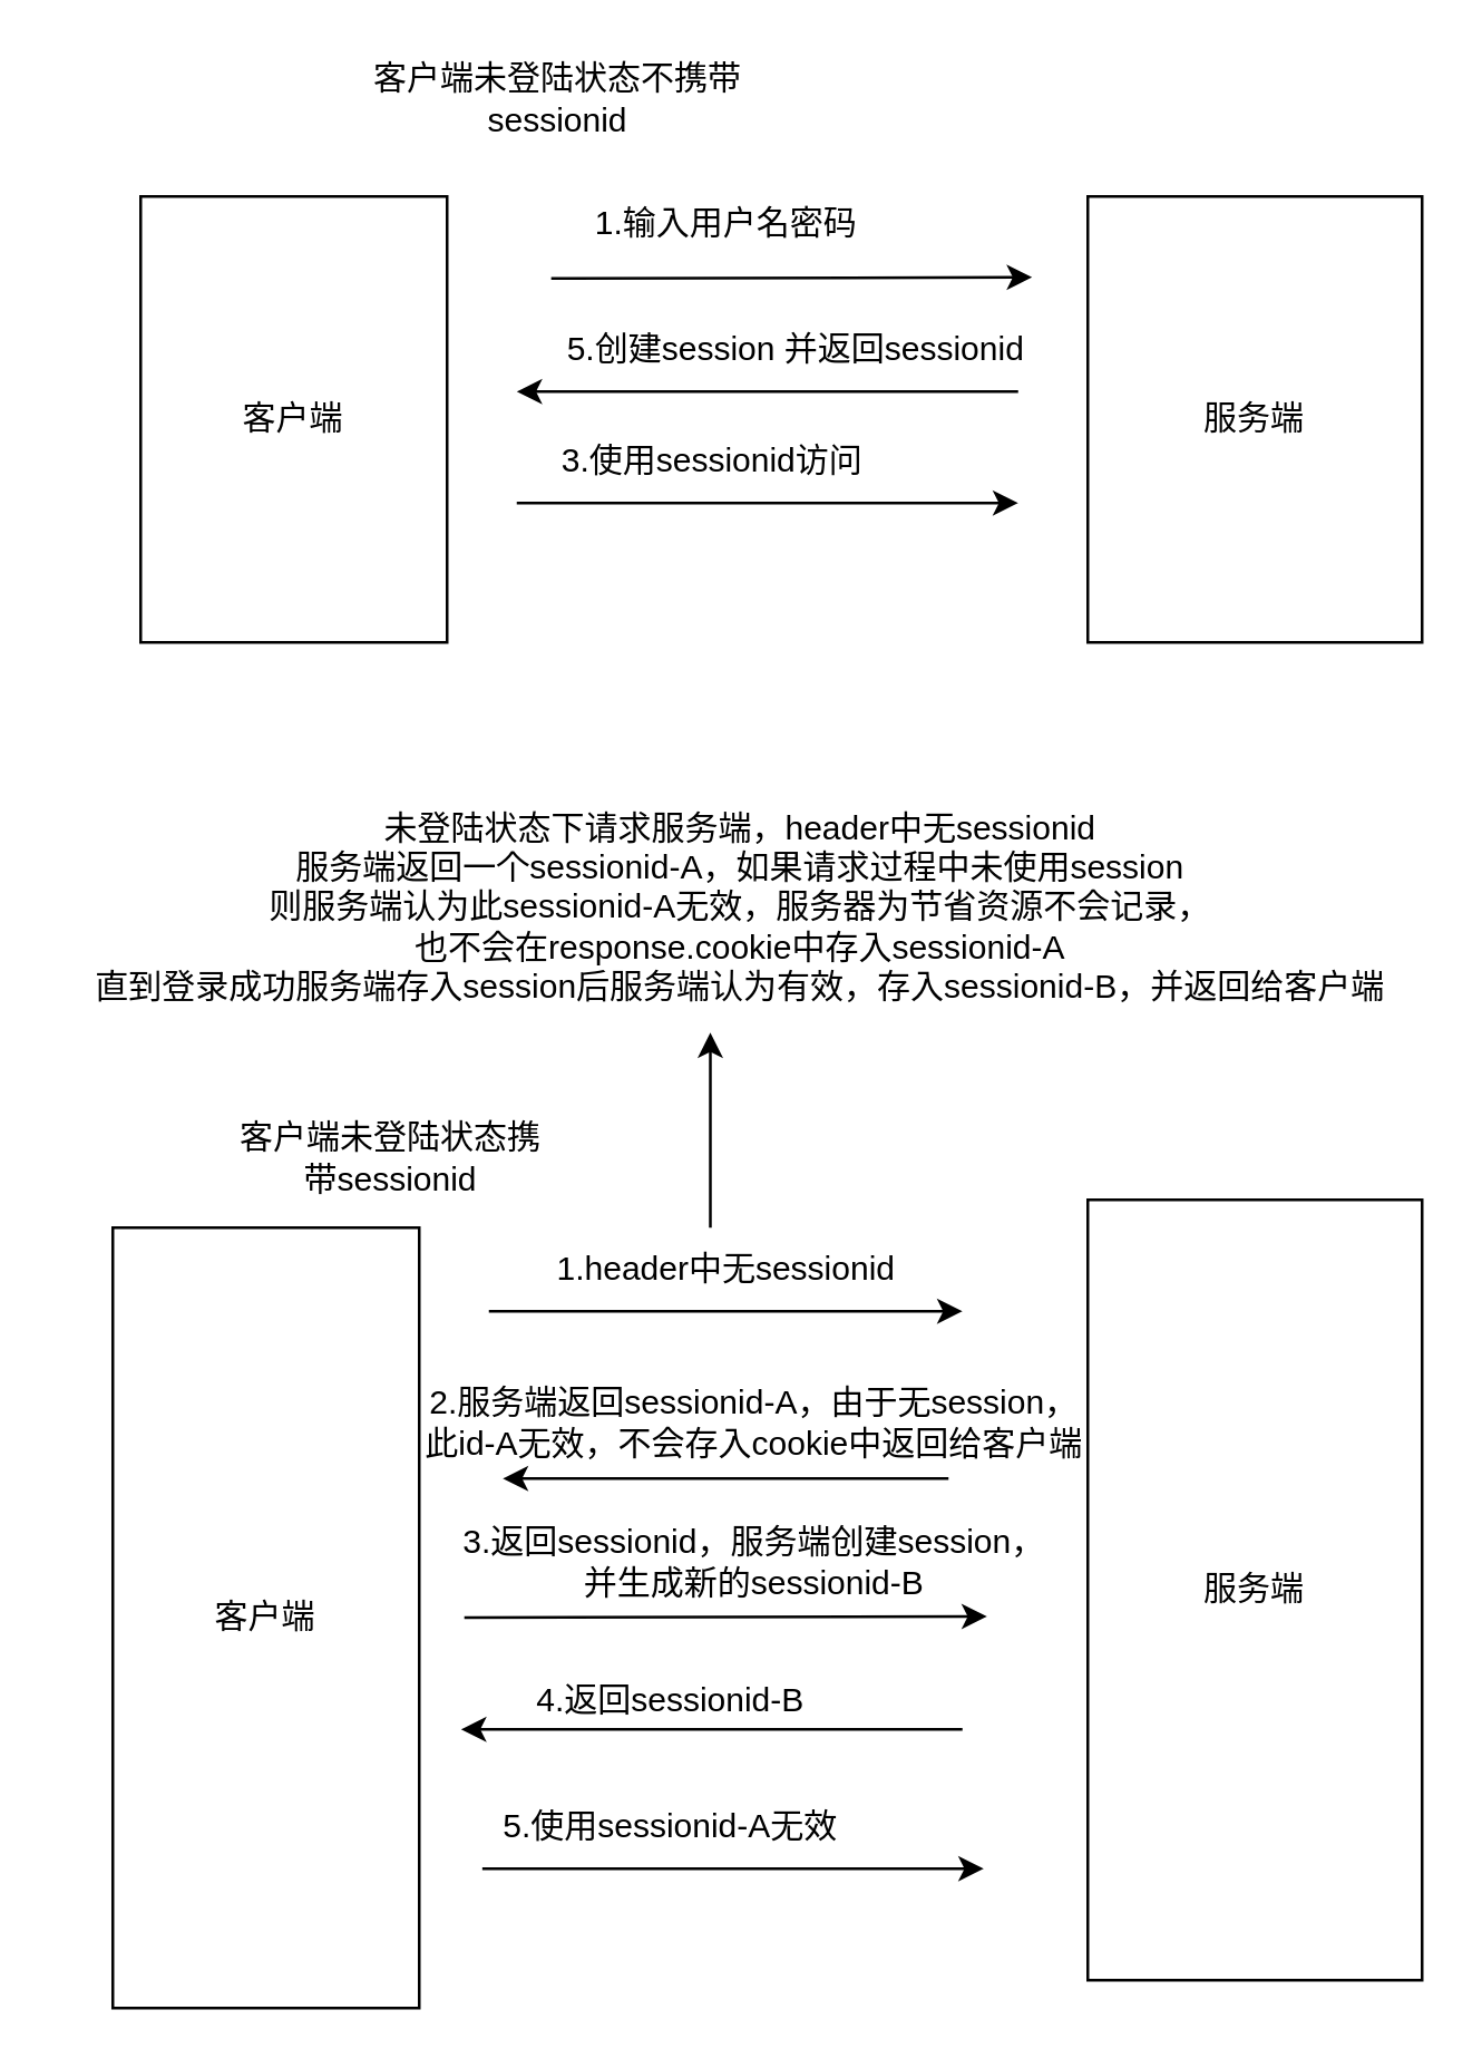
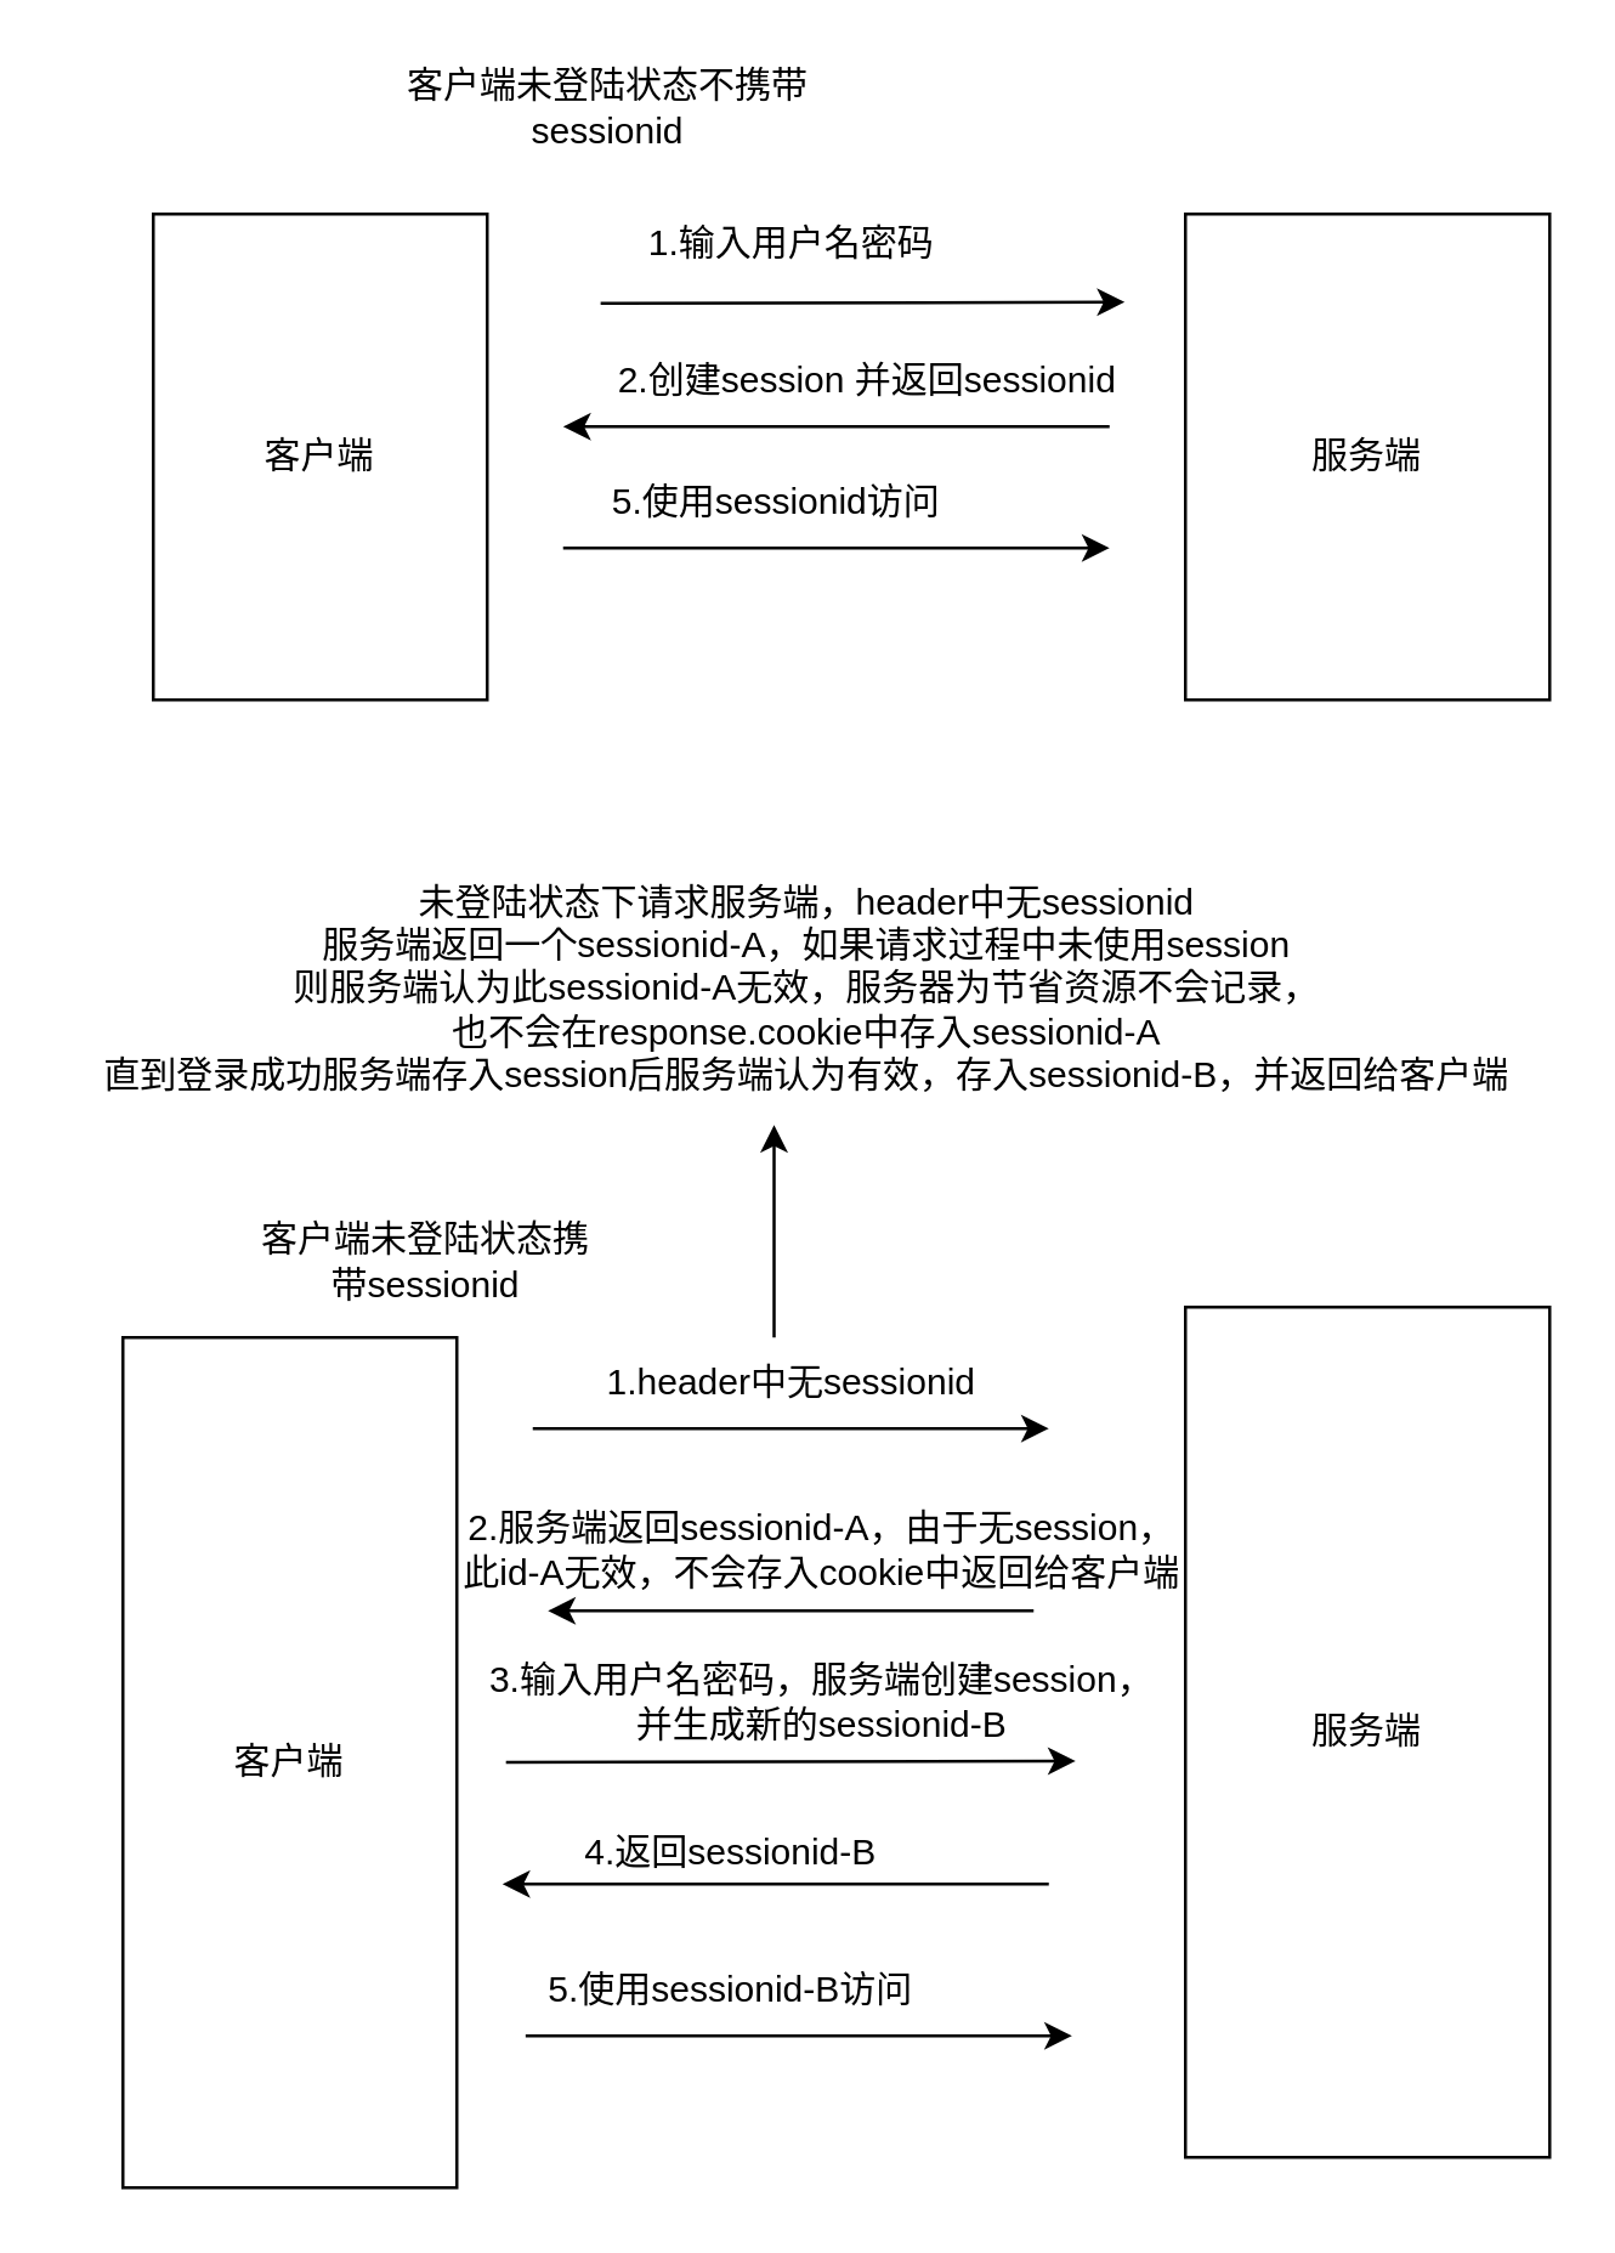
  <mxCell id="0" />
  <mxCell id="1" parent="0" />
  <mxCell id="2" style="edgeStyle=orthogonalEdgeStyle;rounded=0;orthogonalLoop=1;jettySize=auto;html=1;" edge="1" parent="1"><mxGeometry relative="1" as="geometry"><mxPoint x="365" y="180" as="targetPoint" /><mxPoint x="185" y="180" as="sourcePoint" /></mxGeometry></mxCell>
  <mxCell id="3" value="客户端" style="rounded=0;whiteSpace=wrap;html=1;" vertex="1" parent="1"><mxGeometry x="50" y="70" width="110" height="160" as="geometry" /></mxCell>
  <mxCell id="4" style="edgeStyle=orthogonalEdgeStyle;rounded=0;orthogonalLoop=1;jettySize=auto;html=1;" edge="1" parent="1"><mxGeometry relative="1" as="geometry"><mxPoint x="185" y="140" as="targetPoint" /><mxPoint x="365" y="140" as="sourcePoint" /></mxGeometry></mxCell>
  <mxCell id="5" value="服务端" style="rounded=0;whiteSpace=wrap;html=1;" vertex="1" parent="1"><mxGeometry x="390" y="70" width="120" height="160" as="geometry" /></mxCell>
  <mxCell id="6" value="1.输入用户名密码" style="text;html=1;align=center;verticalAlign=middle;resizable=0;points=[];autosize=1;strokeColor=none;fillColor=none;" vertex="1" parent="1"><mxGeometry x="200" y="65" width="120" height="30" as="geometry" /></mxCell>
  <mxCell id="7" value="" style="endArrow=classic;html=1;rounded=0;exitX=-0.022;exitY=1.147;exitDx=0;exitDy=0;exitPerimeter=0;" edge="1" parent="1" source="6"><mxGeometry width="50" height="50" relative="1" as="geometry"><mxPoint x="170" y="95" as="sourcePoint" /><mxPoint x="370" y="99" as="targetPoint" /></mxGeometry></mxCell>
- <mxCell id="8" value="5.创建session 并返回sessionid" style="text;html=1;align=center;verticalAlign=middle;resizable=0;points=[];autosize=1;strokeColor=none;fillColor=none;" vertex="1" parent="1"><mxGeometry x="190" y="110" width="190" height="30" as="geometry" /></mxCell>
- <mxCell id="9" value="3.使用sessionid访问" style="text;html=1;align=center;verticalAlign=middle;resizable=0;points=[];autosize=1;strokeColor=none;fillColor=none;" vertex="1" parent="1"><mxGeometry x="190" y="150" width="130" height="30" as="geometry" /></mxCell>
+ <mxCell id="8" value="2.创建session 并返回sessionid" style="text;html=1;align=center;verticalAlign=middle;resizable=0;points=[];autosize=1;strokeColor=none;fillColor=none;" vertex="1" parent="1"><mxGeometry x="190" y="110" width="190" height="30" as="geometry" /></mxCell>
+ <mxCell id="9" value="5.使用sessionid访问" style="text;html=1;align=center;verticalAlign=middle;resizable=0;points=[];autosize=1;strokeColor=none;fillColor=none;" vertex="1" parent="1"><mxGeometry x="190" y="150" width="130" height="30" as="geometry" /></mxCell>
  <mxCell id="10" style="edgeStyle=orthogonalEdgeStyle;rounded=0;orthogonalLoop=1;jettySize=auto;html=1;" edge="1" parent="1"><mxGeometry relative="1" as="geometry"><mxPoint x="352.64" y="670" as="targetPoint" /><mxPoint x="172.64" y="670" as="sourcePoint" /></mxGeometry></mxCell>
  <mxCell id="11" style="edgeStyle=orthogonalEdgeStyle;rounded=0;orthogonalLoop=1;jettySize=auto;html=1;" edge="1" parent="1"><mxGeometry relative="1" as="geometry"><mxPoint x="345" y="470" as="targetPoint" /><mxPoint x="175" y="470" as="sourcePoint" /></mxGeometry></mxCell>
  <mxCell id="12" value="客户端" style="rounded=0;whiteSpace=wrap;html=1;" vertex="1" parent="1"><mxGeometry x="40" y="440" width="110" height="280" as="geometry" /></mxCell>
  <mxCell id="13" value="服务端" style="rounded=0;whiteSpace=wrap;html=1;" vertex="1" parent="1"><mxGeometry x="390" y="430" width="120" height="280" as="geometry" /></mxCell>
  <mxCell id="14" value="" style="endArrow=classic;html=1;rounded=0;exitX=-0.022;exitY=1.147;exitDx=0;exitDy=0;exitPerimeter=0;" edge="1" parent="1"><mxGeometry width="50" height="50" relative="1" as="geometry"><mxPoint x="166.18" y="579.91" as="sourcePoint" /><mxPoint x="353.82" y="579.5" as="targetPoint" /></mxGeometry></mxCell>
  <mxCell id="15" value="4.返回sessionid-B" style="text;html=1;align=center;verticalAlign=middle;resizable=0;points=[];autosize=1;strokeColor=none;fillColor=none;" vertex="1" parent="1"><mxGeometry x="180" y="595" width="120" height="30" as="geometry" /></mxCell>
- <mxCell id="16" value="5.使用sessionid-A无效" style="text;html=1;align=center;verticalAlign=middle;resizable=0;points=[];autosize=1;strokeColor=none;fillColor=none;" vertex="1" parent="1"><mxGeometry x="170" y="640" width="140" height="30" as="geometry" /></mxCell>
- <mxCell id="17" value="3.返回sessionid，服务端创建session，&lt;br&gt;并生成新的sessionid-B" style="text;html=1;align=center;verticalAlign=middle;resizable=0;points=[];autosize=1;strokeColor=none;fillColor=none;" vertex="1" parent="1"><mxGeometry x="150" y="540" width="240" height="40" as="geometry" /></mxCell>
+ <mxCell id="16" value="5.使用sessionid-B访问" style="text;html=1;align=center;verticalAlign=middle;resizable=0;points=[];autosize=1;strokeColor=none;fillColor=none;" vertex="1" parent="1"><mxGeometry x="170" y="640" width="140" height="30" as="geometry" /></mxCell>
+ <mxCell id="17" value="3.输入用户名密码，服务端创建session，&lt;br&gt;并生成新的sessionid-B" style="text;html=1;align=center;verticalAlign=middle;resizable=0;points=[];autosize=1;strokeColor=none;fillColor=none;" vertex="1" parent="1"><mxGeometry x="150" y="540" width="240" height="40" as="geometry" /></mxCell>
  <mxCell id="18" value="未登陆状态下请求服务端，header中无sessionid&lt;br&gt;服务端返回一个sessionid-A，如果请求过程中未使用session&lt;br&gt;则服务端认为此sessionid-A无效，服务器为节省资源不会记录，&lt;br&gt;也不会在response.cookie中存入sessionid-A&lt;br&gt;直到登录成功服务端存入session后服务端认为有效，存入sessionid-B，并返回给客户端" style="text;html=1;align=center;verticalAlign=middle;resizable=0;points=[];autosize=1;strokeColor=none;fillColor=none;" vertex="1" parent="1"><mxGeometry x="20" y="280" width="490" height="90" as="geometry" /></mxCell>
  <mxCell id="19" style="edgeStyle=orthogonalEdgeStyle;rounded=0;orthogonalLoop=1;jettySize=auto;html=1;" edge="1" parent="1"><mxGeometry relative="1" as="geometry"><mxPoint x="165" y="620" as="targetPoint" /><mxPoint x="345" y="620" as="sourcePoint" /></mxGeometry></mxCell>
  <mxCell id="20" value="客户端未登陆状态不携带sessionid" style="text;html=1;strokeColor=none;fillColor=none;align=center;verticalAlign=middle;whiteSpace=wrap;rounded=0;" vertex="1" parent="1"><mxGeometry x="125" y="20" width="150" height="30" as="geometry" /></mxCell>
  <mxCell id="21" value="客户端未登陆状态携带sessionid" style="text;html=1;strokeColor=none;fillColor=none;align=center;verticalAlign=middle;whiteSpace=wrap;rounded=0;" vertex="1" parent="1"><mxGeometry x="80" y="400" width="120" height="30" as="geometry" /></mxCell>
  <mxCell id="22" value="1.header中无sessionid" style="text;html=1;align=center;verticalAlign=middle;resizable=0;points=[];autosize=1;strokeColor=none;fillColor=none;" vertex="1" parent="1"><mxGeometry x="165" y="440" width="190" height="30" as="geometry" /></mxCell>
  <mxCell id="23" value="" style="endArrow=classic;html=1;rounded=0;" edge="1" parent="1"><mxGeometry width="50" height="50" relative="1" as="geometry"><mxPoint x="254.5" y="440" as="sourcePoint" /><mxPoint x="254.5" y="370" as="targetPoint" /></mxGeometry></mxCell>
  <mxCell id="24" value="" style="endArrow=classic;html=1;rounded=0;" edge="1" parent="1"><mxGeometry width="50" height="50" relative="1" as="geometry"><mxPoint x="340" y="530" as="sourcePoint" /><mxPoint x="180" y="530" as="targetPoint" /></mxGeometry></mxCell>
  <mxCell id="25" value="2.服务端返回sessionid-A，由于无session，&lt;br&gt;此id-A无效，不会存入cookie中返回给客户端" style="text;html=1;align=center;verticalAlign=middle;resizable=0;points=[];autosize=1;strokeColor=none;fillColor=none;" vertex="1" parent="1"><mxGeometry x="140" y="490" width="260" height="40" as="geometry" /></mxCell>
